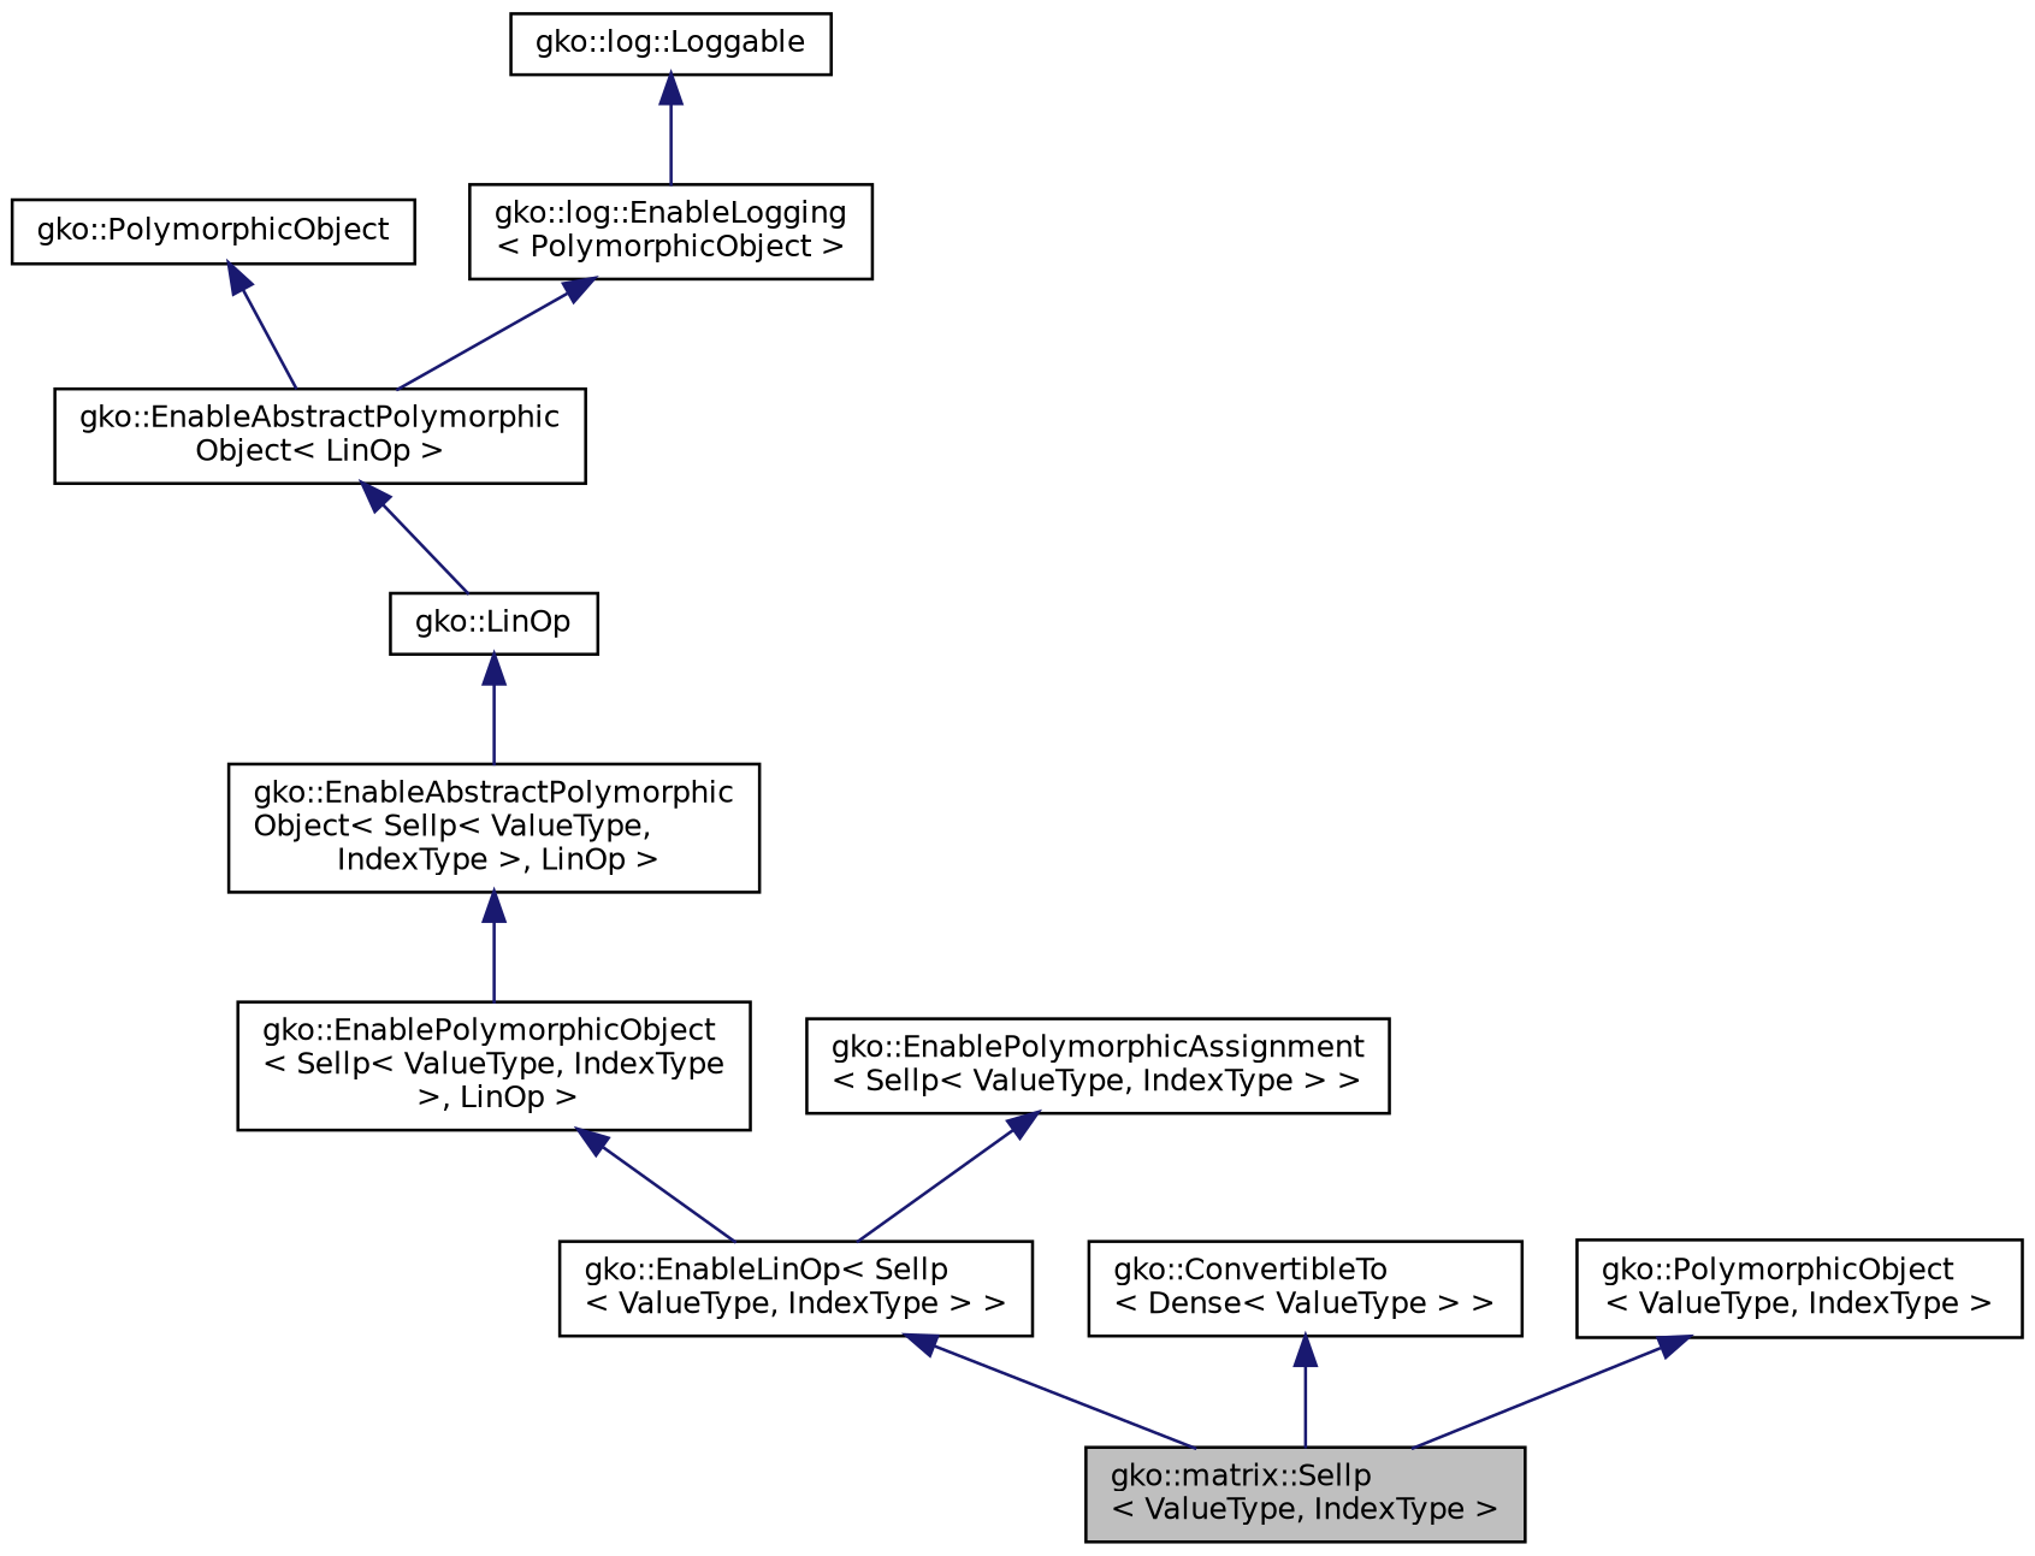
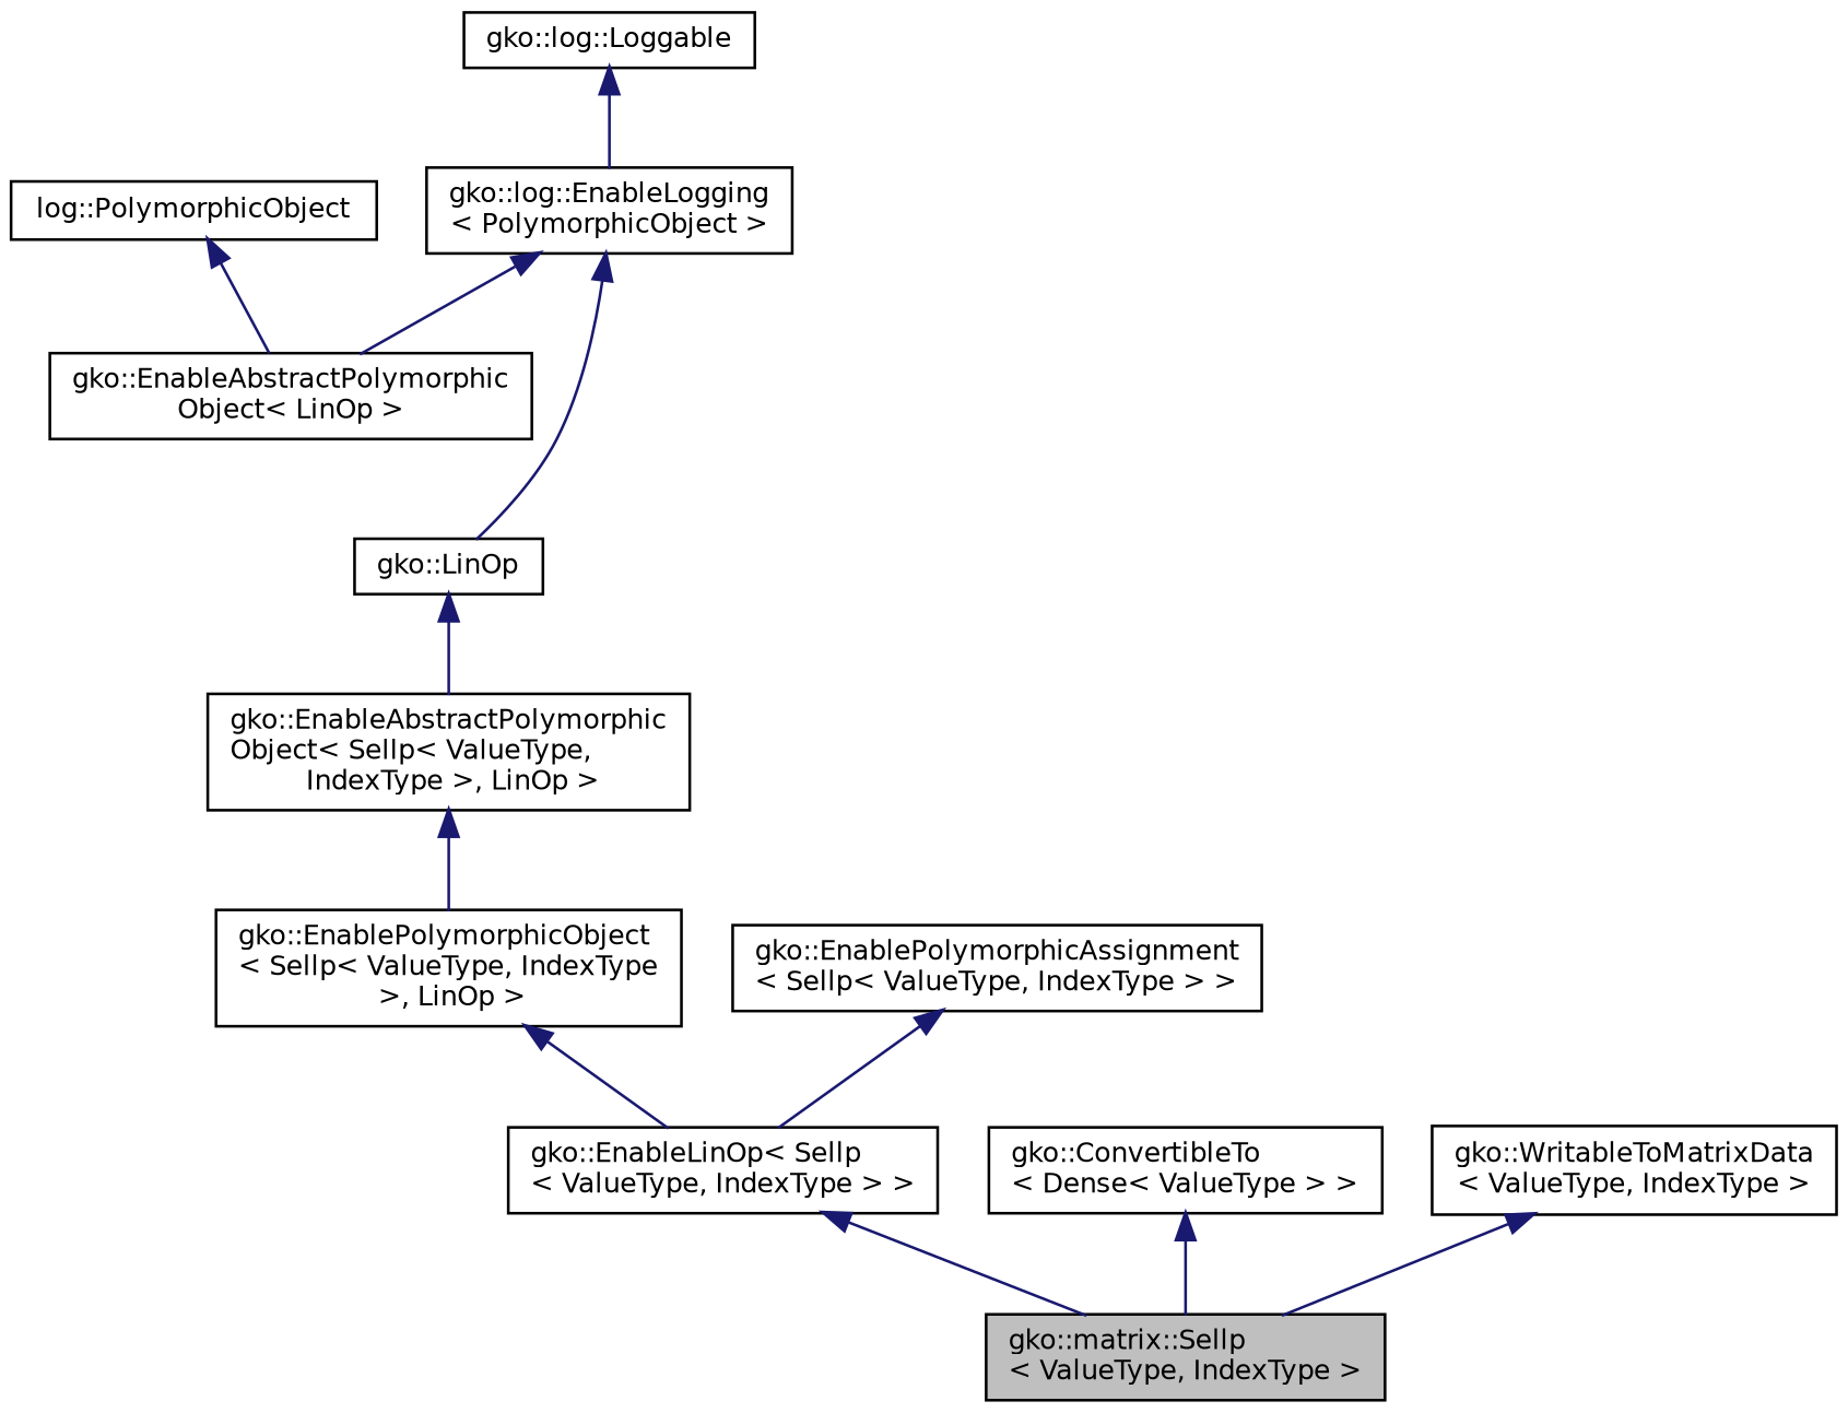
  digraph {
    rankdir=TB
    node [color=black fillcolor=white fontname=Helvetica fontsize=10 shape=record style=filled]
    edge [color=midnightblue dir=back fontname=Helvetica fontsize=10 labelfontname=Helvetica labelfontsize=10 style=solid]
    n1 [fillcolor=grey75 fontcolor=black height=0.2 label="gko::matrix::Sellp\l\< ValueType, IndexType \>" width=0.4]
    n2 [height=0.2 label="gko::EnableLinOp\< Sellp\l\< ValueType, IndexType \> \>" width=0.4]
    n3 [height=0.2 label="gko::EnablePolymorphicObject\l\< Sellp\< ValueType, IndexType\l \>, LinOp \>" width=0.4]
    n4 [height=0.2 label="gko::EnableAbstractPolymorphic\lObject\< Sellp\< ValueType,\l IndexType \>, LinOp \>" width=0.4]
    n5 [height=0.2 label="gko::LinOp" width=0.4]
    n6 [height=0.2 label="gko::EnableAbstractPolymorphic\lObject\< LinOp \>" width=0.4]
-   n7 [height=0.2 label="gko::PolymorphicObject" width=0.4]
+   n7 [height=0.2 label="log::PolymorphicObject" width=0.4]
    n8 [height=0.2 label="gko::log::EnableLogging\l\< PolymorphicObject \>" width=0.4]
    n9 [height=0.2 label="gko::log::Loggable" width=0.4]
    n10 [height=0.2 label="gko::EnablePolymorphicAssignment\l\< Sellp\< ValueType, IndexType \> \>" width=0.4]
    n11 [height=0.2 label="gko::ConvertibleTo\l\< Dense\< ValueType \> \>" width=0.4]
-   n12 [height=0.2 label="gko::PolymorphicObject\l\< ValueType, IndexType \>" width=0.4]
+   n12 [height=0.2 label="gko::WritableToMatrixData\l\< ValueType, IndexType \>" width=0.4]
    n2 -> n1
    n3 -> n2
    n4 -> n3
    n5 -> n4
-   n6 -> n5
+   n8 -> n5
    n7 -> n6
    n8 -> n6
    n9 -> n8
    n10 -> n2
    n11 -> n1
    n12 -> n1
  }
